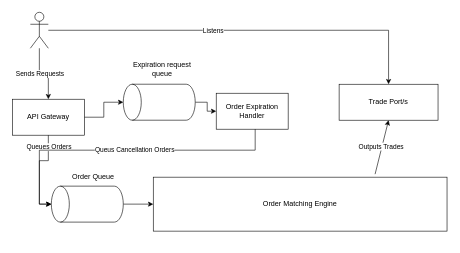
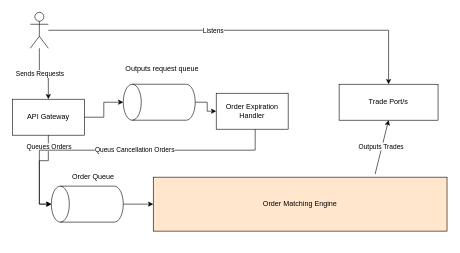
  <mxCell id="0" />
  <mxCell id="1" parent="0" />
  <mxCell id="2" style="edgeStyle=orthogonalEdgeStyle;rounded=0;orthogonalLoop=1;jettySize=auto;html=1;" edge="1" parent="1" source="3" target="12"><mxGeometry relative="1" as="geometry" /></mxCell>
  <mxCell id="3" value="&lt;div&gt;API Gateway&lt;/div&gt;" style="rounded=0;whiteSpace=wrap;html=1;" vertex="1" parent="1"><mxGeometry x="20" y="165" width="120" height="60" as="geometry" /></mxCell>
  <mxCell id="4" style="edgeStyle=orthogonalEdgeStyle;rounded=0;orthogonalLoop=1;jettySize=auto;html=1;" edge="1" parent="1" source="8" target="3"><mxGeometry relative="1" as="geometry" /></mxCell>
  <mxCell id="5" value="Sends Requests" style="edgeLabel;html=1;align=center;verticalAlign=middle;resizable=0;points=[];" vertex="1" connectable="0" parent="4"><mxGeometry x="-0.167" relative="1" as="geometry"><mxPoint as="offset" /></mxGeometry></mxCell>
  <mxCell id="6" style="edgeStyle=orthogonalEdgeStyle;rounded=0;orthogonalLoop=1;jettySize=auto;html=1;" edge="1" parent="1" source="8" target="21"><mxGeometry relative="1" as="geometry" /></mxCell>
  <mxCell id="7" value="Listens" style="edgeLabel;html=1;align=center;verticalAlign=middle;resizable=0;points=[];" vertex="1" connectable="0" parent="6"><mxGeometry x="-0.209" y="-3" relative="1" as="geometry"><mxPoint x="14" y="-3" as="offset" /></mxGeometry></mxCell>
  <mxCell id="8" value="" style="shape=umlActor;verticalLabelPosition=bottom;verticalAlign=top;html=1;outlineConnect=0;" vertex="1" parent="1"><mxGeometry x="50" y="20" width="30" height="60" as="geometry" /></mxCell>
- <mxCell id="9" value="Order Matching Engine" style="rounded=0;whiteSpace=wrap;html=1;" vertex="1" parent="1"><mxGeometry x="255" y="295" width="490" height="90" as="geometry" /></mxCell>
+ <mxCell id="9" value="Order Matching Engine" style="rounded=0;whiteSpace=wrap;html=1;fillColor=#ffe6cc;" vertex="1" parent="1"><mxGeometry x="255" y="295" width="490" height="90" as="geometry" /></mxCell>
  <mxCell id="10" value="Order Expiration Handler" style="rounded=0;whiteSpace=wrap;html=1;" vertex="1" parent="1"><mxGeometry x="360" y="155" width="120" height="60" as="geometry" /></mxCell>
  <mxCell id="11" style="edgeStyle=orthogonalEdgeStyle;rounded=0;orthogonalLoop=1;jettySize=auto;html=1;entryX=0;entryY=0.5;entryDx=0;entryDy=0;" edge="1" parent="1" source="12" target="10"><mxGeometry relative="1" as="geometry" /></mxCell>
  <mxCell id="12" value="" style="shape=cylinder3;whiteSpace=wrap;html=1;boundedLbl=1;backgroundOutline=1;size=15;rotation=-90;" vertex="1" parent="1"><mxGeometry x="235" y="110" width="60" height="120" as="geometry" /></mxCell>
  <mxCell id="13" style="edgeStyle=orthogonalEdgeStyle;rounded=0;orthogonalLoop=1;jettySize=auto;html=1;" edge="1" parent="1" source="14" target="9"><mxGeometry relative="1" as="geometry" /></mxCell>
  <mxCell id="14" value="" style="shape=cylinder3;whiteSpace=wrap;html=1;boundedLbl=1;backgroundOutline=1;size=15;rotation=-90;" vertex="1" parent="1"><mxGeometry x="115" y="280" width="60" height="120" as="geometry" /></mxCell>
  <mxCell id="15" value="Order Queue" style="text;html=1;align=center;verticalAlign=middle;whiteSpace=wrap;rounded=0;" vertex="1" parent="1"><mxGeometry x="115" y="280" width="80" height="30" as="geometry" /></mxCell>
- <mxCell id="16" value="Expiration request queue" style="text;html=1;align=center;verticalAlign=middle;whiteSpace=wrap;rounded=0;" vertex="1" parent="1"><mxGeometry x="205" y="100" width="130" height="30" as="geometry" /></mxCell>
+ <mxCell id="16" value="Outputs request queue" style="text;html=1;align=center;verticalAlign=middle;whiteSpace=wrap;rounded=0;" vertex="1" parent="1"><mxGeometry x="205" y="100" width="130" height="30" as="geometry" /></mxCell>
  <mxCell id="17" style="edgeStyle=orthogonalEdgeStyle;rounded=0;orthogonalLoop=1;jettySize=auto;html=1;entryX=0.5;entryY=0;entryDx=0;entryDy=0;entryPerimeter=0;" edge="1" parent="1" source="3" target="14"><mxGeometry relative="1" as="geometry" /></mxCell>
  <mxCell id="18" value="Queues Orders" style="edgeLabel;html=1;align=center;verticalAlign=middle;resizable=0;points=[];" vertex="1" connectable="0" parent="17"><mxGeometry x="-0.8" relative="1" as="geometry"><mxPoint y="4" as="offset" /></mxGeometry></mxCell>
  <mxCell id="19" style="edgeStyle=orthogonalEdgeStyle;rounded=0;orthogonalLoop=1;jettySize=auto;html=1;entryX=0.5;entryY=0;entryDx=0;entryDy=0;entryPerimeter=0;" edge="1" parent="1" source="10" target="14"><mxGeometry relative="1" as="geometry"><Array as="points"><mxPoint x="425" y="250" /><mxPoint x="65" y="250" /><mxPoint x="65" y="340" /></Array></mxGeometry></mxCell>
  <mxCell id="20" value="Queus Cancellation Orders" style="edgeLabel;html=1;align=center;verticalAlign=middle;resizable=0;points=[];" vertex="1" connectable="0" parent="19"><mxGeometry x="-0.061" y="-1" relative="1" as="geometry"><mxPoint as="offset" /></mxGeometry></mxCell>
  <mxCell id="21" value="&lt;div&gt;Trade Port/s&lt;/div&gt;" style="rounded=0;whiteSpace=wrap;html=1;" vertex="1" parent="1"><mxGeometry x="565" y="140" width="165" height="60" as="geometry" /></mxCell>
  <mxCell id="22" value="" style="endArrow=classic;html=1;rounded=0;entryX=0.5;entryY=1;entryDx=0;entryDy=0;" edge="1" parent="1" target="21"><mxGeometry width="50" height="50" relative="1" as="geometry"><mxPoint x="625" y="290" as="sourcePoint" /><mxPoint x="515" y="220" as="targetPoint" /></mxGeometry></mxCell>
  <mxCell id="23" value="Outputs Trades" style="edgeLabel;html=1;align=center;verticalAlign=middle;resizable=0;points=[];" vertex="1" connectable="0" parent="22"><mxGeometry x="0.022" y="2" relative="1" as="geometry"><mxPoint as="offset" /></mxGeometry></mxCell>
